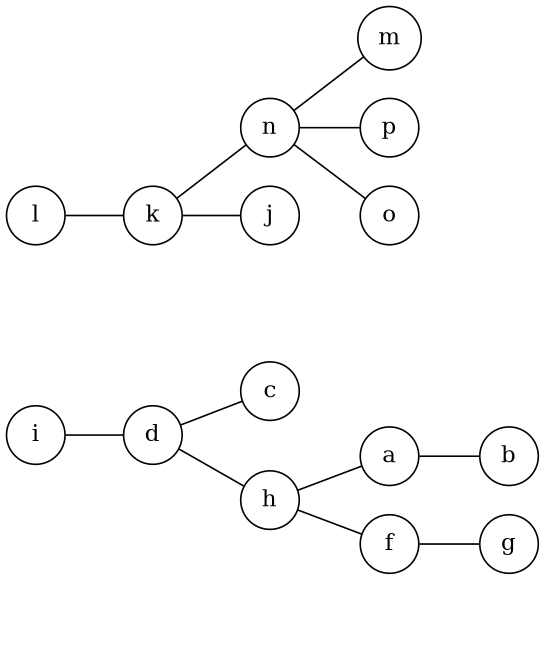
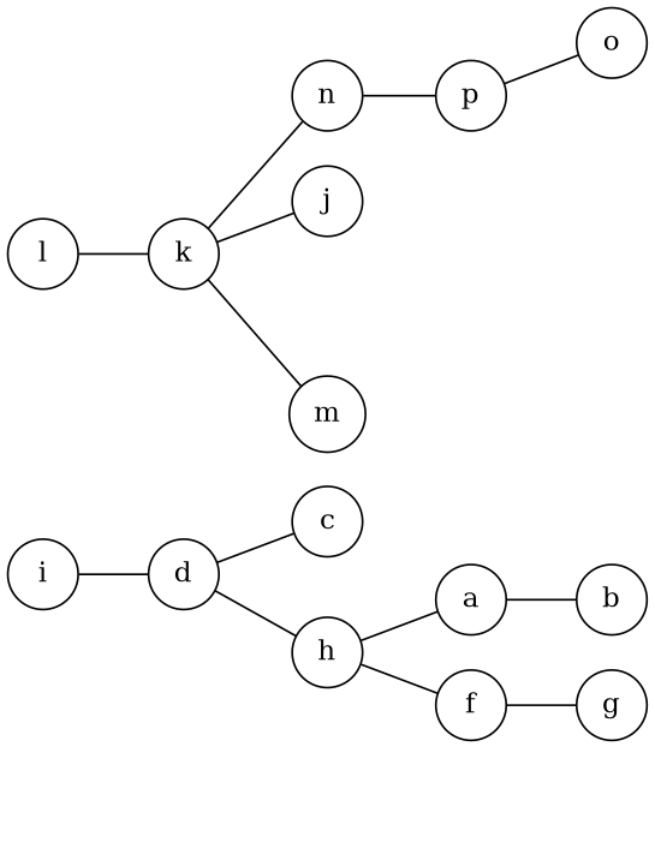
  graph {
    ordering=out
    rankdir=LR
    node [shape=circle]
    n1 [label=i]
    n2 [label=d]
    n3 [label=c]
    n4 [label=h]
    n5 [label=l]
    n6 [label=k]
    n7 [label=A style=invis]
    n8 [label=a]
    n9 [label=f]
    n10 [label=A style=invis]
    n11 [label=n]
    n12 [label=j]
    n13 [label=A style=invis]
    n14 [label=m]
    n15 [label=p]
    n16 [label=o]
    n17 [label=A style=invis]
    n18 [label=A style=invis]
    n19 [label=b]
    n20 [label=g]
    n1 -- n2
    n2 -- n3
    n2 -- n4
    n3 -- n7 [style=invis]
    n4 -- n8
    n4 -- n9
    n4 -- n10 [style=invis]
    n5 -- n6
    n6 -- n11
    n6 -- n12
    n6 -- n13 [style=invis]
    n8 -- n18 [style=invis]
    n8 -- n19
    n9 -- n20
-   n11 -- n14
+   n6 -- n14
    n11 -- n15
-   n11 -- n16
+   n15 -- n16
    n15 -- n17 [style=invis]
  }
